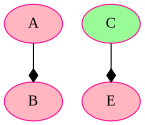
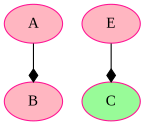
  digraph {
    fontname="Liberation Serif"
    node [color=deeppink fillcolor=lightpink fontname="Liberation Serif" style=filled]
    edge [arrowhead=diamond fontname="Liberation Serif"]
    n1 [label=A]
    n2 [label=B]
    n3 [label=E]
    n4 [fillcolor=palegreen label=C]
    n1 -> n2
-   n4 -> n3
+   n3 -> n4
  }
